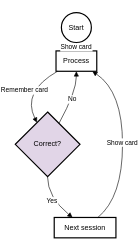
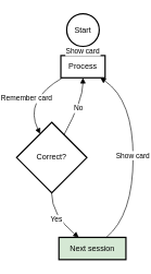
  <mxCell id="0" />
  <mxCell id="1" parent="0" />
  <mxCell id="2" value="Start" style="ellipse;aspect=fixed;strokeWidth=2;whiteSpace=wrap;" vertex="1" parent="1"><mxGeometry x="97" y="20" width="50" height="50" as="geometry" /></mxCell>
  <mxCell id="3" value="Process" style="absoluteArcSize=1;arcSize=14;whiteSpace=wrap;strokeWidth=2;rounded=0;" vertex="1" parent="1"><mxGeometry x="88" y="84" width="68" height="34" as="geometry" /></mxCell>
- <mxCell id="4" value="Correct?" style="rhombus;strokeWidth=2;whiteSpace=wrap;fillColor=#e1d5e7;" vertex="1" parent="1"><mxGeometry x="20" y="186" width="108" height="108" as="geometry" /></mxCell>
- <mxCell id="5" value="Next session" style="whiteSpace=wrap;strokeWidth=2;" vertex="1" parent="1"><mxGeometry x="85" y="362" width="103" height="34" as="geometry" /></mxCell>
+ <mxCell id="4" value="Correct?" style="rhombus;strokeWidth=2;whiteSpace=wrap;" vertex="1" parent="1"><mxGeometry x="20" y="186" width="108" height="108" as="geometry" /></mxCell>
+ <mxCell id="5" value="Next session" style="whiteSpace=wrap;strokeWidth=2;fillColor=#d5e8d4;" vertex="1" parent="1"><mxGeometry x="85" y="362" width="103" height="34" as="geometry" /></mxCell>
  <mxCell id="6" value="Show card" style="curved=1;startArrow=none;endArrow=block;exitX=0.498;exitY=1.0;entryX=0.499;entryY=-0.011;" edge="1" parent="1" source="2" target="3"><mxGeometry relative="1" as="geometry"><Array as="points" /></mxGeometry></mxCell>
  <mxCell id="7" value="Remember card" style="curved=1;startArrow=none;endArrow=block;exitX=0.058;exitY=0.977;entryX=0.254;entryY=-0.002;" edge="1" parent="1" source="3" target="4"><mxGeometry relative="1" as="geometry"><Array as="points"><mxPoint x="31" y="152" /></Array></mxGeometry></mxCell>
  <mxCell id="8" value="Yes" style="curved=1;startArrow=none;endArrow=block;exitX=0.498;exitY=0.999;entryX=0.301;entryY=0.013;" edge="1" parent="1" source="4" target="5"><mxGeometry relative="1" as="geometry"><Array as="points"><mxPoint x="74" y="328" /></Array></mxGeometry></mxCell>
  <mxCell id="9" value="No" style="curved=1;startArrow=none;endArrow=block;exitX=0.771;exitY=-0.002;entryX=0.499;entryY=0.977;" edge="1" parent="1" source="4" target="3"><mxGeometry relative="1" as="geometry"><Array as="points"><mxPoint x="122" y="152" /></Array></mxGeometry></mxCell>
  <mxCell id="10" value="Show card" style="curved=1;startArrow=none;endArrow=block;exitX=0.702;exitY=0.013;entryX=0.874;entryY=0.977;" edge="1" parent="1" source="5" target="3"><mxGeometry relative="1" as="geometry"><Array as="points"><mxPoint x="199" y="328" /><mxPoint x="199" y="152" /></Array></mxGeometry></mxCell>
